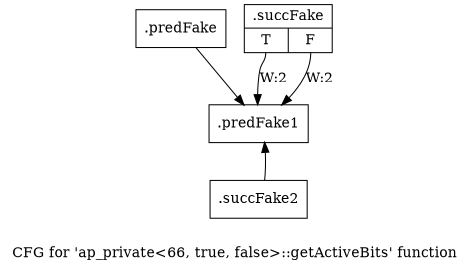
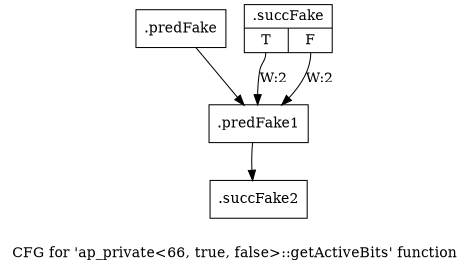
  digraph {
    label="CFG for 'ap_private\<66, true, false\>::getActiveBits' function"
    node [shape=record filename="/mnt/xilinx/Vitis_HLS/2021.2/include/etc/ap_private.h" linenumber=5540]
    edge [execusionnum=2 filename="/mnt/xilinx/Vitis_HLS/2021.2/include/etc/ap_private.h"]
    n1 [label="{.predFake}" filename="" linenumber=""]
    n2 [label="{.predFake1}"]
    n3 [label="{.succFake|{<s0>T|<s1>F}}"]
    n4 [label="{.succFake2}"]
    n1 -> n2
-   n4 -> n2
+   n2 -> n4
    n3 -> n2 [execusionnum=1 label="W:2" tailport=s0]
    n3 -> n2 [execusionnum=1 label="W:2" tailport=s1]
  }
